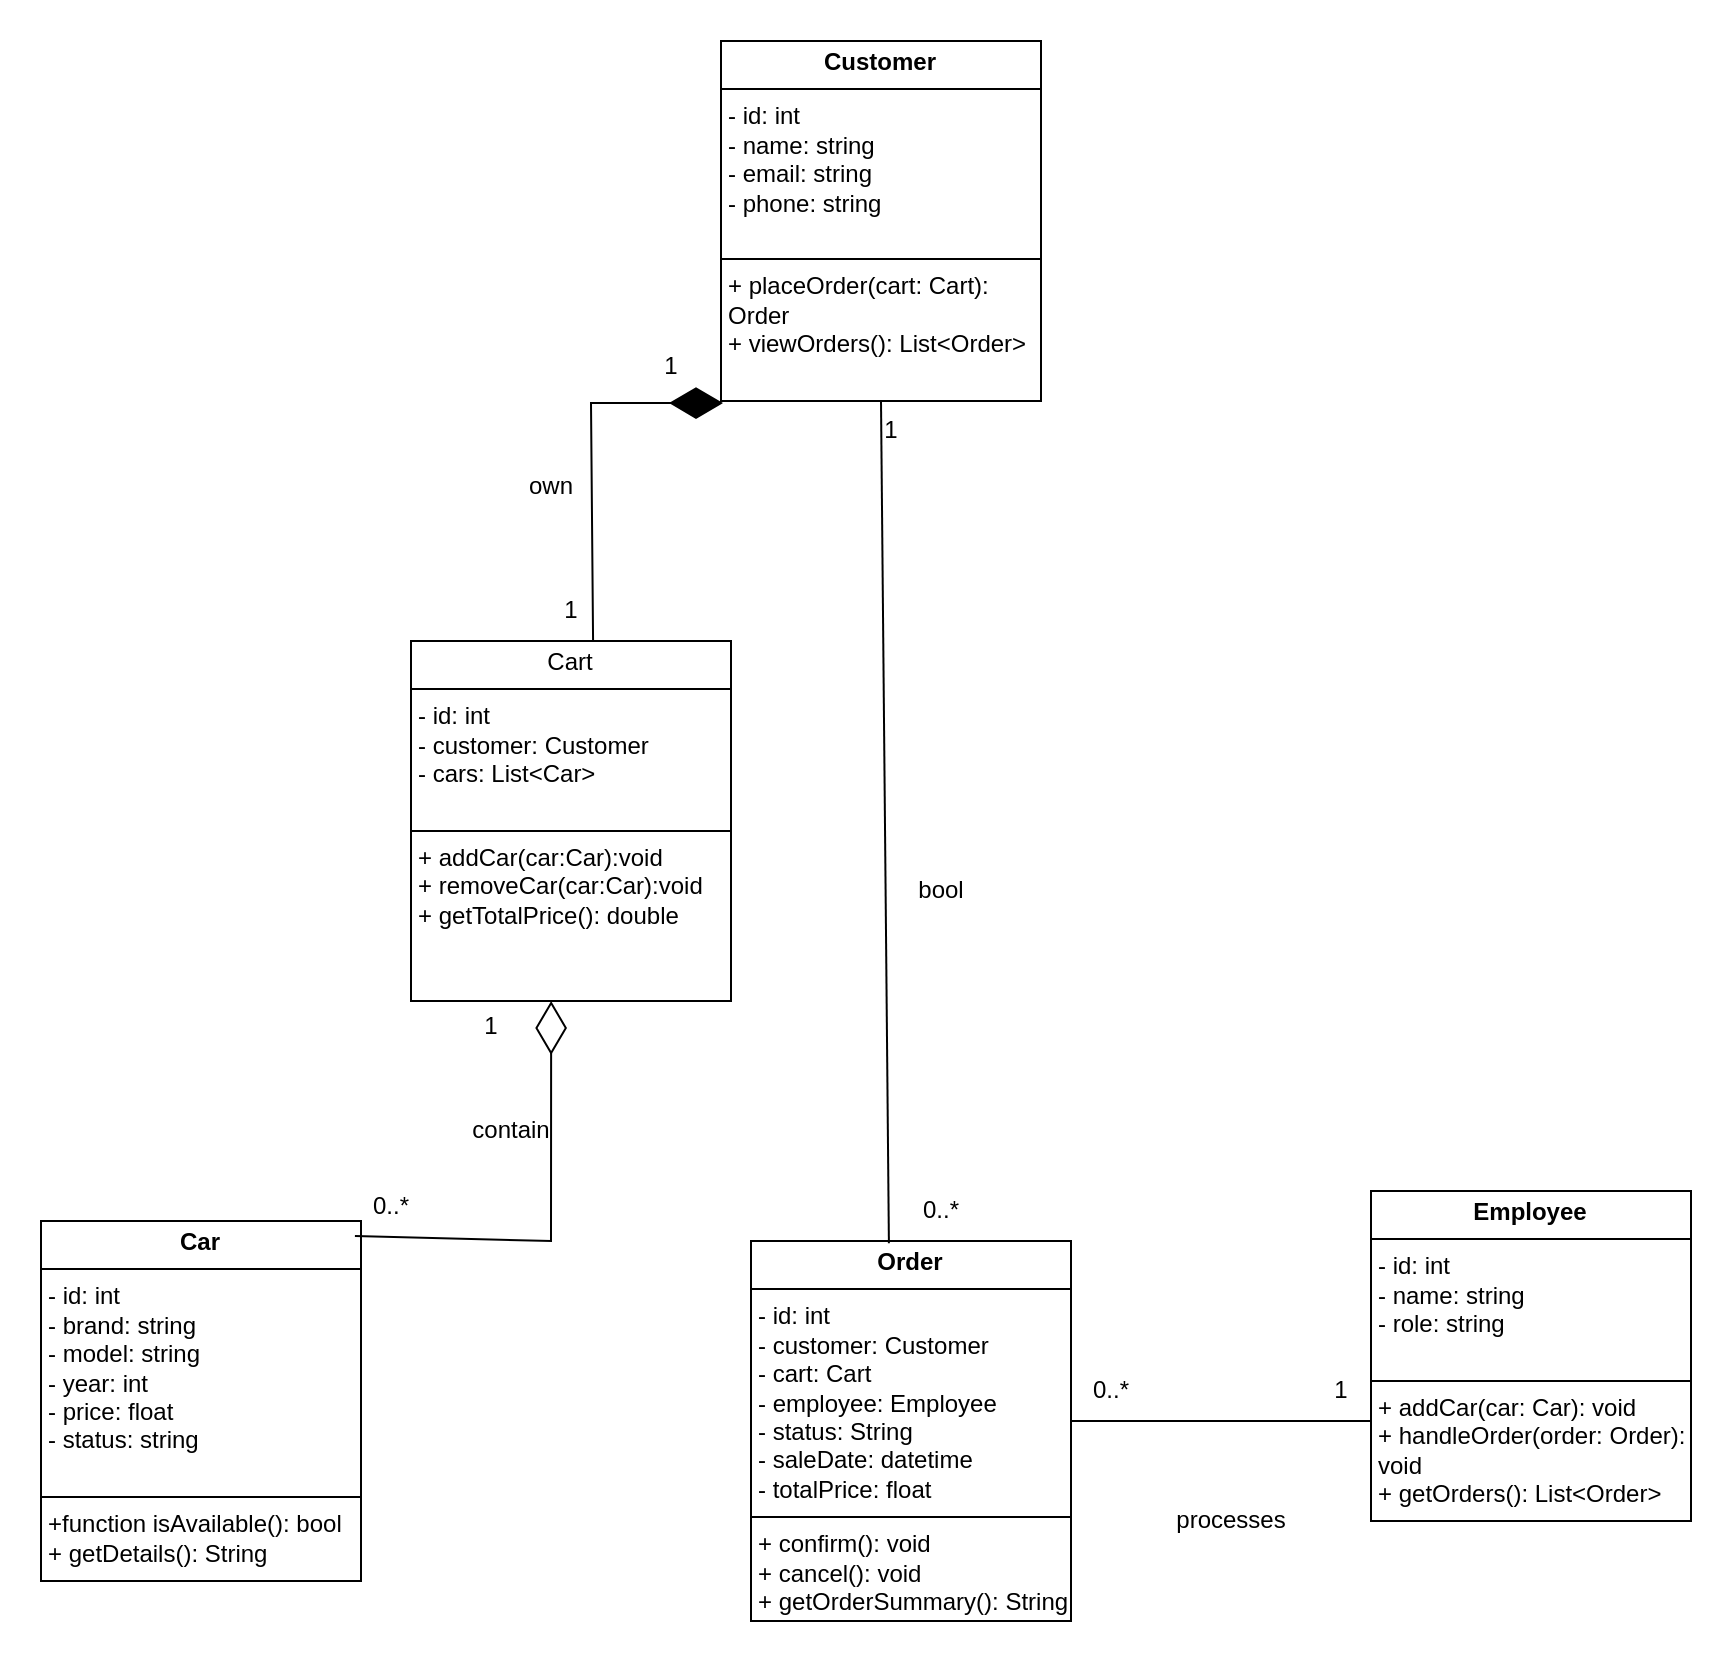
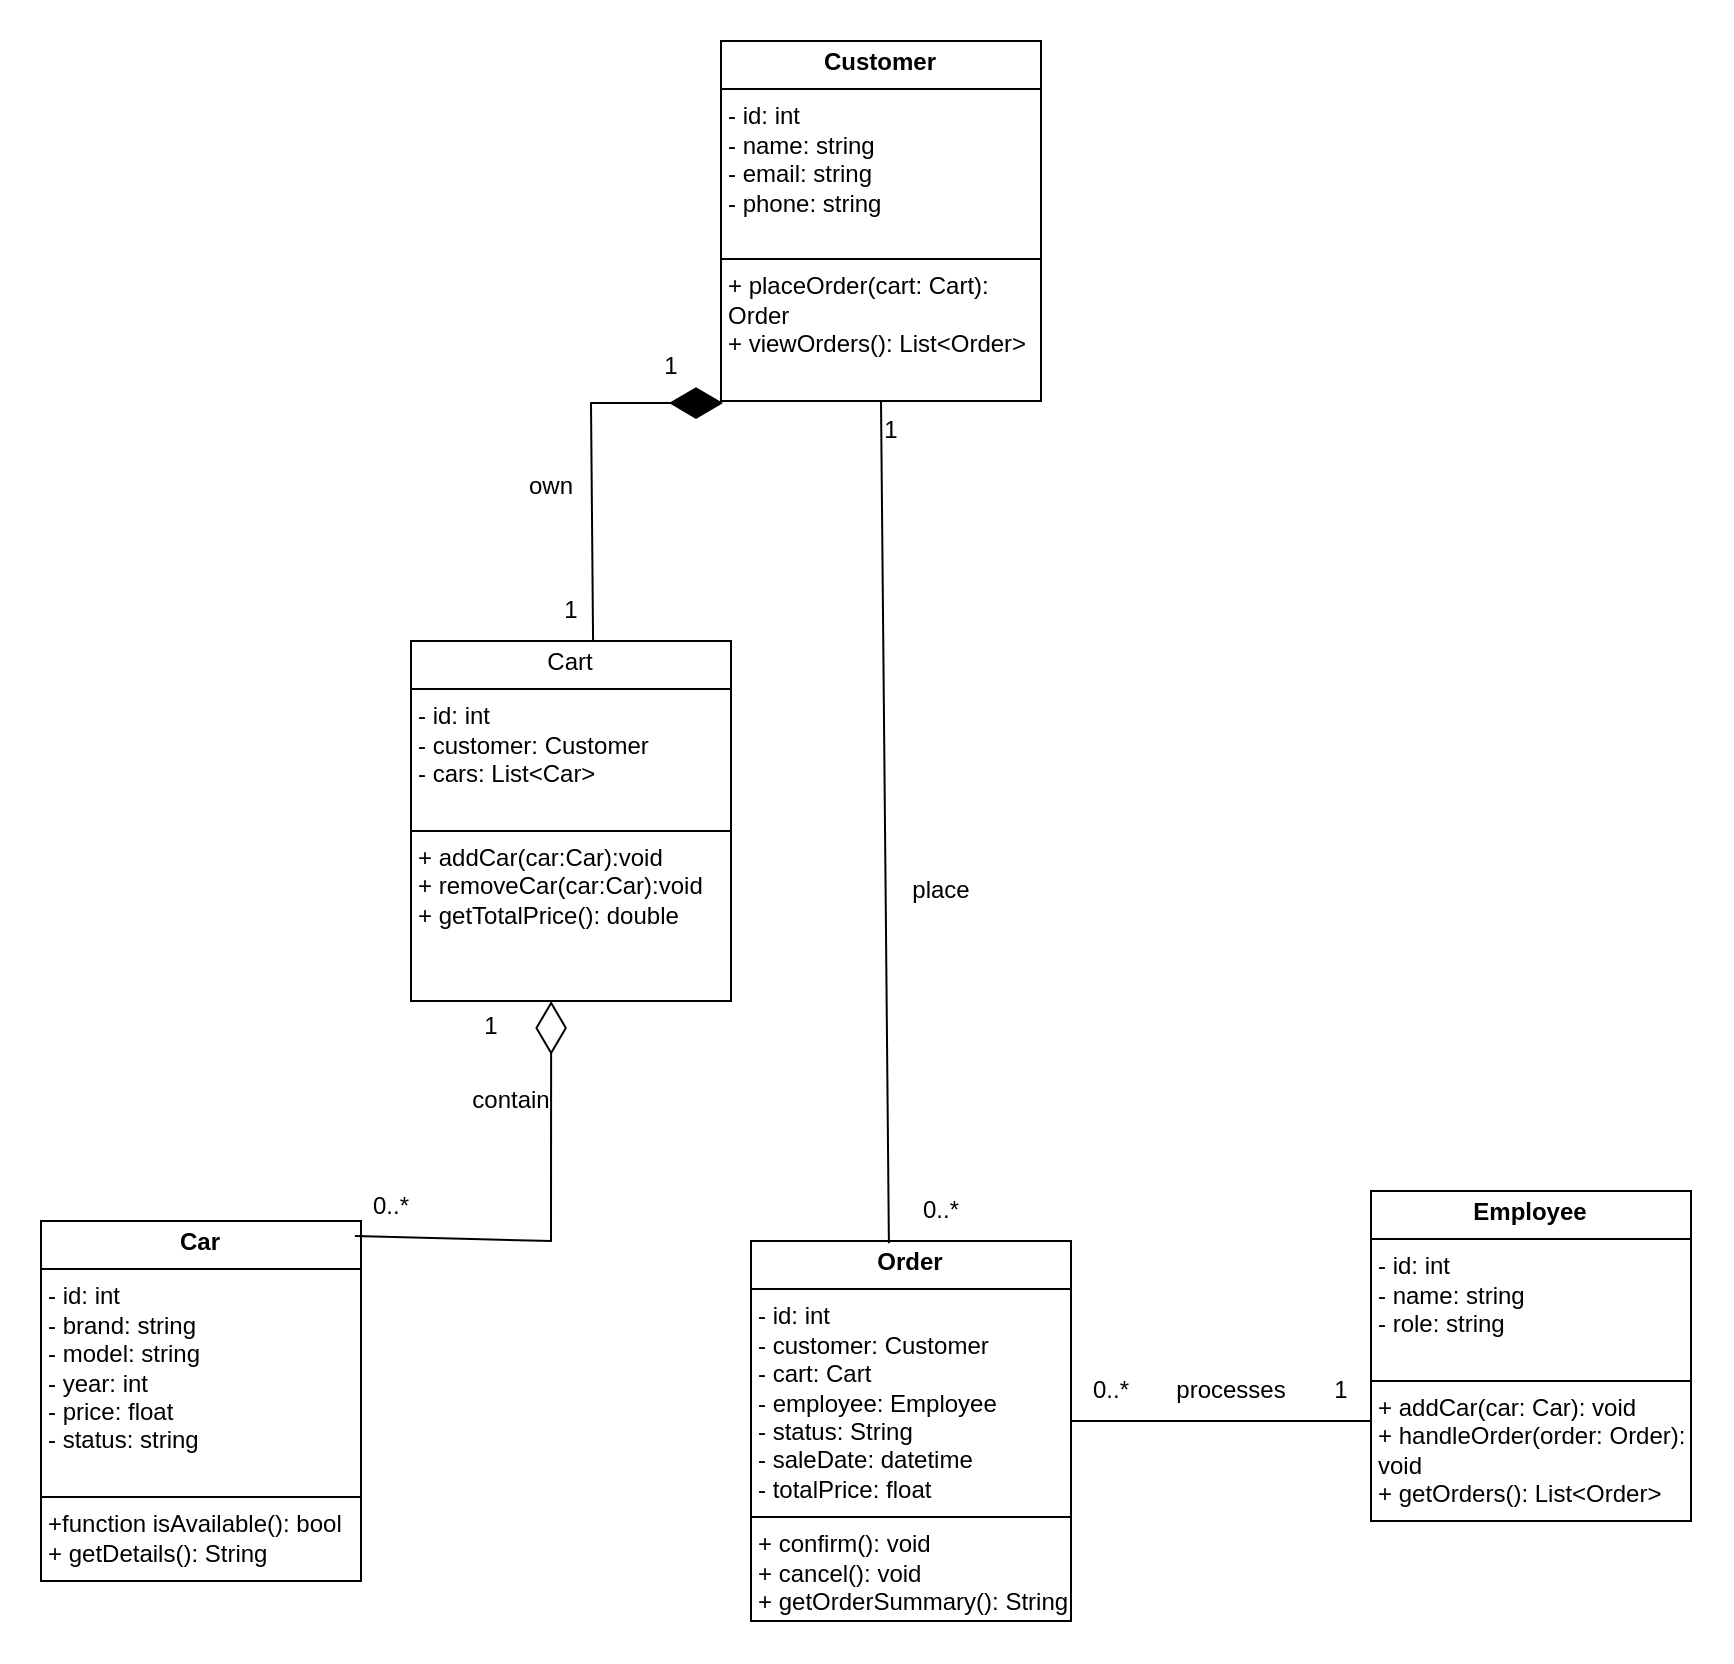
  <mxCell id="0" />
  <mxCell id="1" parent="0" />
  <mxCell id="2" value="&lt;p style=&quot;margin:0px;margin-top:4px;text-align:center;&quot;&gt;&lt;b&gt;Car&lt;/b&gt;&lt;/p&gt;&lt;hr size=&quot;1&quot; style=&quot;border-style:solid;&quot;&gt;&lt;p style=&quot;margin:0px;margin-left:4px;&quot;&gt;- id: int&lt;/p&gt;&lt;p style=&quot;margin:0px;margin-left:4px;&quot;&gt;- brand: string&lt;/p&gt;&lt;p style=&quot;margin:0px;margin-left:4px;&quot;&gt;- model: string&lt;/p&gt;&lt;p style=&quot;margin:0px;margin-left:4px;&quot;&gt;- year: int&lt;/p&gt;&lt;p style=&quot;margin:0px;margin-left:4px;&quot;&gt;- price: float&lt;/p&gt;&lt;p style=&quot;margin:0px;margin-left:4px;&quot;&gt;- status: string&lt;/p&gt;&lt;p style=&quot;margin:0px;margin-left:4px;&quot;&gt;&lt;br&gt;&lt;/p&gt;&lt;hr size=&quot;1&quot; style=&quot;border-style:solid;&quot;&gt;&lt;p style=&quot;margin:0px;margin-left:4px;&quot;&gt;+function isAvailable(): bool&amp;nbsp;&lt;/p&gt;&lt;p style=&quot;margin:0px;margin-left:4px;&quot;&gt;+ getDetails(): String&lt;/p&gt;" style="verticalAlign=top;align=left;overflow=fill;html=1;whiteSpace=wrap;" parent="1" vertex="1"><mxGeometry x="20" y="610" width="160" height="180" as="geometry" /></mxCell>
  <mxCell id="3" value="&lt;p style=&quot;margin:0px;margin-top:4px;text-align:center;&quot;&gt;&lt;b&gt;Customer&lt;/b&gt;&lt;/p&gt;&lt;hr size=&quot;1&quot; style=&quot;border-style:solid;&quot;&gt;&lt;p style=&quot;margin:0px;margin-left:4px;&quot;&gt;- id: int&lt;/p&gt;&lt;p style=&quot;margin:0px;margin-left:4px;&quot;&gt;- name: string&lt;/p&gt;&lt;p style=&quot;margin:0px;margin-left:4px;&quot;&gt;- email: string&lt;/p&gt;&lt;p style=&quot;margin:0px;margin-left:4px;&quot;&gt;- phone: string&lt;/p&gt;&lt;p style=&quot;margin:0px;margin-left:4px;&quot;&gt;&lt;br&gt;&lt;/p&gt;&lt;hr size=&quot;1&quot; style=&quot;border-style:solid;&quot;&gt;&lt;p style=&quot;margin:0px;margin-left:4px;&quot;&gt;+ placeOrder(cart: Cart): Order&lt;/p&gt;&lt;p style=&quot;margin:0px;margin-left:4px;&quot;&gt;+ viewOrders(): List&amp;lt;Order&amp;gt;&lt;/p&gt;" style="verticalAlign=top;align=left;overflow=fill;html=1;whiteSpace=wrap;" parent="1" vertex="1"><mxGeometry x="360" y="20" width="160" height="180" as="geometry" /></mxCell>
  <mxCell id="4" value="&lt;p style=&quot;margin:0px;margin-top:4px;text-align:center;&quot;&gt;&lt;b&gt;Employee&lt;/b&gt;&lt;/p&gt;&lt;hr size=&quot;1&quot; style=&quot;border-style:solid;&quot;&gt;&lt;p style=&quot;margin:0px;margin-left:4px;&quot;&gt;- id: int&lt;/p&gt;&lt;p style=&quot;margin:0px;margin-left:4px;&quot;&gt;- name: string&lt;/p&gt;&lt;p style=&quot;margin:0px;margin-left:4px;&quot;&gt;- role: string&amp;nbsp; &amp;nbsp; &amp;nbsp;&lt;/p&gt;&lt;p style=&quot;margin:0px;margin-left:4px;&quot;&gt;&lt;br&gt;&lt;/p&gt;&lt;hr size=&quot;1&quot; style=&quot;border-style:solid;&quot;&gt;&lt;p style=&quot;margin:0px;margin-left:4px;&quot;&gt;&lt;span style=&quot;background-color: transparent; color: light-dark(rgb(0, 0, 0), rgb(255, 255, 255));&quot;&gt;+ addCar(car: Car): void&lt;/span&gt;&lt;/p&gt;&lt;p style=&quot;margin:0px;margin-left:4px;&quot;&gt;+ handleOrder(order: Order): void&lt;/p&gt;&lt;p style=&quot;margin:0px;margin-left:4px;&quot;&gt;+ getOrders(): List&amp;lt;Order&amp;gt;&lt;/p&gt;" style="verticalAlign=top;align=left;overflow=fill;html=1;whiteSpace=wrap;" parent="1" vertex="1"><mxGeometry x="685" y="595" width="160" height="165" as="geometry" /></mxCell>
  <mxCell id="5" value="&lt;p style=&quot;margin:0px;margin-top:4px;text-align:center;&quot;&gt;&lt;b&gt;Order&lt;/b&gt;&lt;/p&gt;&lt;hr size=&quot;1&quot; style=&quot;border-style:solid;&quot;&gt;&lt;p style=&quot;margin:0px;margin-left:4px;&quot;&gt;- id: int&lt;/p&gt;&lt;p style=&quot;margin:0px;margin-left:4px;&quot;&gt;- customer: Customer&lt;/p&gt;&lt;p style=&quot;margin:0px;margin-left:4px;&quot;&gt;- cart: Cart&lt;/p&gt;&lt;p style=&quot;margin:0px;margin-left:4px;&quot;&gt;- employee: Employee&lt;/p&gt;&lt;p style=&quot;margin:0px;margin-left:4px;&quot;&gt;- status: String&lt;/p&gt;&lt;p style=&quot;margin:0px;margin-left:4px;&quot;&gt;- saleDate: datetime&lt;/p&gt;&lt;p style=&quot;margin:0px;margin-left:4px;&quot;&gt;- totalPrice: float&lt;/p&gt;&lt;hr size=&quot;1&quot; style=&quot;border-style:solid;&quot;&gt;&lt;p style=&quot;margin:0px;margin-left:4px;&quot;&gt;+ confirm(): void&lt;/p&gt;&lt;p style=&quot;margin:0px;margin-left:4px;&quot;&gt;+ cancel(): void&lt;/p&gt;&lt;p style=&quot;margin:0px;margin-left:4px;&quot;&gt;+ getOrderSummary(): String&lt;/p&gt;" style="verticalAlign=top;align=left;overflow=fill;html=1;whiteSpace=wrap;" parent="1" vertex="1"><mxGeometry x="375" y="620" width="160" height="190" as="geometry" /></mxCell>
  <mxCell id="6" value="1" style="text;html=1;align=center;verticalAlign=middle;resizable=0;points=[];autosize=1;strokeColor=none;fillColor=none;" parent="1" vertex="1"><mxGeometry x="430" y="200" width="30" height="30" as="geometry" /></mxCell>
  <mxCell id="7" value="0..*" style="text;html=1;align=center;verticalAlign=middle;resizable=0;points=[];autosize=1;strokeColor=none;fillColor=none;" parent="1" vertex="1"><mxGeometry x="450" y="590" width="40" height="30" as="geometry" /></mxCell>
- <mxCell id="8" value="bool" style="text;html=1;align=center;verticalAlign=middle;resizable=0;points=[];autosize=1;strokeColor=none;fillColor=none;" parent="1" vertex="1"><mxGeometry x="445" y="430" width="50" height="30" as="geometry" /></mxCell>
+ <mxCell id="8" value="place" style="text;html=1;align=center;verticalAlign=middle;resizable=0;points=[];autosize=1;strokeColor=none;fillColor=none;" parent="1" vertex="1"><mxGeometry x="445" y="430" width="50" height="30" as="geometry" /></mxCell>
  <mxCell id="9" value="1" style="text;html=1;align=center;verticalAlign=middle;resizable=0;points=[];autosize=1;strokeColor=none;fillColor=none;" parent="1" vertex="1"><mxGeometry x="655" y="680" width="30" height="30" as="geometry" /></mxCell>
  <mxCell id="10" value="0..*" style="text;html=1;align=center;verticalAlign=middle;resizable=0;points=[];autosize=1;strokeColor=none;fillColor=none;" parent="1" vertex="1"><mxGeometry x="535" y="680" width="40" height="30" as="geometry" /></mxCell>
- <mxCell id="11" value="processes" style="text;html=1;align=center;verticalAlign=middle;resizable=0;points=[];autosize=1;strokeColor=none;fillColor=none;" parent="1" vertex="1"><mxGeometry x="575" y="745" width="80" height="30" as="geometry" /></mxCell>
+ <mxCell id="11" value="processes" style="text;html=1;align=center;verticalAlign=middle;resizable=0;points=[];autosize=1;strokeColor=none;fillColor=none;" parent="1" vertex="1"><mxGeometry x="575" y="680" width="80" height="30" as="geometry" /></mxCell>
  <mxCell id="12" value="&lt;p style=&quot;margin:0px;margin-top:4px;text-align:center;&quot;&gt;Cart&lt;/p&gt;&lt;hr size=&quot;1&quot; style=&quot;border-style:solid;&quot;&gt;&lt;p style=&quot;margin:0px;margin-left:4px;&quot;&gt;- id: int&lt;/p&gt;&lt;p style=&quot;margin:0px;margin-left:4px;&quot;&gt;- customer: Customer&lt;/p&gt;&lt;p style=&quot;margin:0px;margin-left:4px;&quot;&gt;- cars: List&amp;lt;Car&amp;gt;&lt;/p&gt;&lt;p style=&quot;margin:0px;margin-left:4px;&quot;&gt;&lt;br&gt;&lt;/p&gt;&lt;hr size=&quot;1&quot; style=&quot;border-style:solid;&quot;&gt;&lt;p style=&quot;margin:0px;margin-left:4px;&quot;&gt;+ addCar(car:Car):void&amp;nbsp;&lt;/p&gt;&lt;p style=&quot;margin:0px;margin-left:4px;&quot;&gt;+ removeCar(car:Car):void&lt;/p&gt;&lt;p style=&quot;margin:0px;margin-left:4px;&quot;&gt;+ getTotalPrice(): double&amp;nbsp;&lt;/p&gt;" style="verticalAlign=top;align=left;overflow=fill;html=1;whiteSpace=wrap;" parent="1" vertex="1"><mxGeometry x="205" y="320" width="160" height="180" as="geometry" /></mxCell>
  <mxCell id="13" value="" style="endArrow=none;html=1;edgeStyle=orthogonalEdgeStyle;rounded=0;" edge="1" parent="1"><mxGeometry relative="1" as="geometry"><mxPoint x="535" y="710" as="sourcePoint" /><mxPoint x="685" y="710" as="targetPoint" /></mxGeometry></mxCell>
  <mxCell id="14" value="" style="endArrow=none;html=1;rounded=0;entryX=0.5;entryY=1;entryDx=0;entryDy=0;exitX=0.431;exitY=0.006;exitDx=0;exitDy=0;exitPerimeter=0;" edge="1" parent="1" source="5" target="3"><mxGeometry width="50" height="50" relative="1" as="geometry"><mxPoint x="385" y="310" as="sourcePoint" /><mxPoint x="435" y="260" as="targetPoint" /></mxGeometry></mxCell>
  <mxCell id="15" value="" style="endArrow=diamondThin;endFill=1;endSize=24;html=1;rounded=0;entryX=1.033;entryY=0.767;entryDx=0;entryDy=0;exitX=0.569;exitY=0;exitDx=0;exitDy=0;entryPerimeter=0;exitPerimeter=0;" edge="1" parent="1" source="12"><mxGeometry width="160" relative="1" as="geometry"><mxPoint x="400" y="220" as="sourcePoint" /><mxPoint x="360.99" y="201.01" as="targetPoint" /><Array as="points"><mxPoint x="295" y="201" /></Array></mxGeometry></mxCell>
  <mxCell id="16" value="1" style="text;html=1;align=center;verticalAlign=middle;resizable=0;points=[];autosize=1;strokeColor=none;fillColor=none;" vertex="1" parent="1"><mxGeometry x="270" y="290" width="30" height="30" as="geometry" /></mxCell>
  <mxCell id="17" value="1" style="text;html=1;align=center;verticalAlign=middle;resizable=0;points=[];autosize=1;strokeColor=none;fillColor=none;" vertex="1" parent="1"><mxGeometry x="320" y="168" width="30" height="30" as="geometry" /></mxCell>
  <mxCell id="18" value="own" style="text;html=1;align=center;verticalAlign=middle;resizable=0;points=[];autosize=1;strokeColor=none;fillColor=none;" vertex="1" parent="1"><mxGeometry x="250" y="228" width="50" height="30" as="geometry" /></mxCell>
  <mxCell id="19" value="" style="endArrow=diamondThin;endFill=0;endSize=24;html=1;rounded=0;entryX=0.438;entryY=1;entryDx=0;entryDy=0;entryPerimeter=0;exitX=0.981;exitY=0.042;exitDx=0;exitDy=0;exitPerimeter=0;" edge="1" parent="1" source="2" target="12"><mxGeometry width="160" relative="1" as="geometry"><mxPoint x="185" y="609" as="sourcePoint" /><mxPoint x="320" y="609" as="targetPoint" /><Array as="points"><mxPoint x="275" y="620" /></Array></mxGeometry></mxCell>
  <mxCell id="20" value="1" style="text;html=1;align=center;verticalAlign=middle;resizable=0;points=[];autosize=1;strokeColor=none;fillColor=none;" vertex="1" parent="1"><mxGeometry x="230" y="498" width="30" height="30" as="geometry" /></mxCell>
  <mxCell id="21" value="0..*" style="text;html=1;align=center;verticalAlign=middle;resizable=0;points=[];autosize=1;strokeColor=none;fillColor=none;" vertex="1" parent="1"><mxGeometry x="175" y="588" width="40" height="30" as="geometry" /></mxCell>
- <mxCell id="22" value="contain" style="text;html=1;align=center;verticalAlign=middle;resizable=0;points=[];autosize=1;strokeColor=none;fillColor=none;" vertex="1" parent="1"><mxGeometry x="225" y="550" width="60" height="30" as="geometry" /></mxCell>
+ <mxCell id="22" value="contain" style="text;html=1;align=center;verticalAlign=middle;resizable=0;points=[];autosize=1;strokeColor=none;fillColor=none;" vertex="1" parent="1"><mxGeometry x="225" y="535" width="60" height="30" as="geometry" /></mxCell>
